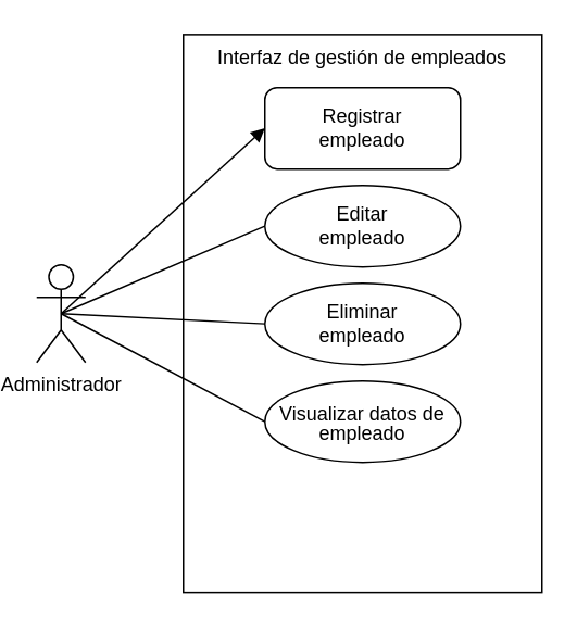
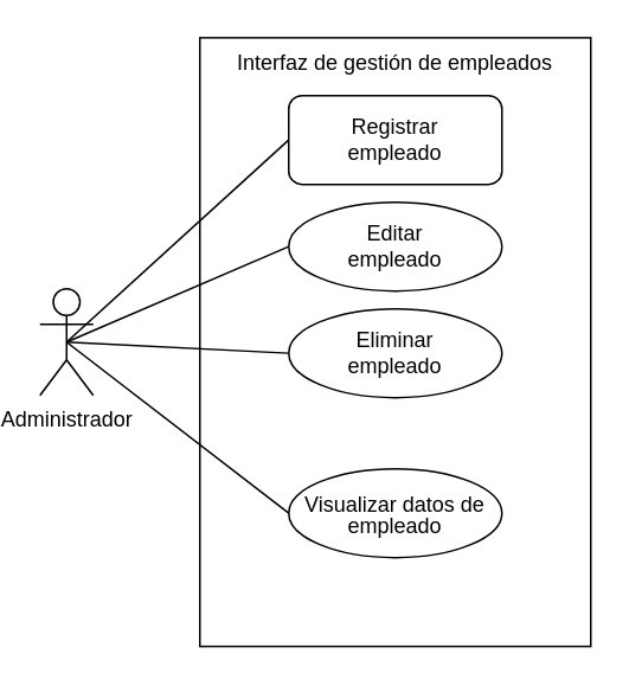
  <mxCell id="0" />
  <mxCell id="1" parent="0" />
  <mxCell id="2" value="Administrador" style="shape=umlActor;verticalLabelPosition=bottom;verticalAlign=top;html=1;outlineConnect=0;fillColor=none;" vertex="1" parent="1"><mxGeometry x="20" y="162" width="30" height="60" as="geometry" /></mxCell>
  <mxCell id="3" value="Interfaz de gestión de empleados" style="rounded=0;whiteSpace=wrap;html=1;fillColor=none;verticalAlign=top;" vertex="1" parent="1"><mxGeometry x="110" y="20.75" width="220" height="342.5" as="geometry" /></mxCell>
  <mxCell id="4" value="Registrar&lt;br&gt;empleado" style="whiteSpace=wrap;html=1;fillColor=none;rounded=1;" vertex="1" parent="1"><mxGeometry x="160" y="53.25" width="120" height="50" as="geometry" /></mxCell>
  <mxCell id="5" value="Editar&lt;br&gt;empleado" style="ellipse;whiteSpace=wrap;html=1;fillColor=none;" vertex="1" parent="1"><mxGeometry x="160" y="113.25" width="120" height="50" as="geometry" /></mxCell>
  <mxCell id="6" value="Eliminar &lt;br&gt;empleado" style="ellipse;whiteSpace=wrap;html=1;fillColor=none;" vertex="1" parent="1"><mxGeometry x="160" y="173.25" width="120" height="50" as="geometry" /></mxCell>
- <mxCell id="7" value="&lt;p style=&quot;line-height: 100%;&quot;&gt;Visualizar datos de empleado&lt;/p&gt;" style="ellipse;whiteSpace=wrap;html=1;fillColor=none;spacingTop=2;" vertex="1" parent="1"><mxGeometry x="160" y="233.25" width="120" height="50" as="geometry" /></mxCell>
- <mxCell id="8" value="" style="endArrow=block;html=1;rounded=0;entryX=0;entryY=0.5;entryDx=0;entryDy=0;exitX=0.5;exitY=0.5;exitDx=0;exitDy=0;exitPerimeter=0;" edge="1" parent="1" source="2" target="4"><mxGeometry width="50" height="50" relative="1" as="geometry"><mxPoint x="-10" y="137" as="sourcePoint" /><mxPoint x="40" y="87" as="targetPoint" /></mxGeometry></mxCell>
+ <mxCell id="7" value="&lt;p style=&quot;line-height: 100%;&quot;&gt;Visualizar datos de empleado&lt;/p&gt;" style="ellipse;whiteSpace=wrap;html=1;fillColor=none;spacingTop=2;" vertex="1" parent="1"><mxGeometry x="160" y="263.25" width="120" height="50" as="geometry" /></mxCell>
+ <mxCell id="8" value="" style="endArrow=none;html=1;rounded=0;entryX=0;entryY=0.5;entryDx=0;entryDy=0;exitX=0.5;exitY=0.5;exitDx=0;exitDy=0;exitPerimeter=0;" edge="1" parent="1" source="2" target="4"><mxGeometry width="50" height="50" relative="1" as="geometry"><mxPoint x="-10" y="137" as="sourcePoint" /><mxPoint x="40" y="87" as="targetPoint" /></mxGeometry></mxCell>
  <mxCell id="9" value="" style="endArrow=none;html=1;rounded=0;entryX=0;entryY=0.5;entryDx=0;entryDy=0;exitX=0.5;exitY=0.5;exitDx=0;exitDy=0;exitPerimeter=0;" edge="1" parent="1" source="2" target="5"><mxGeometry width="50" height="50" relative="1" as="geometry"><mxPoint x="45" y="202" as="sourcePoint" /><mxPoint x="170" y="88" as="targetPoint" /></mxGeometry></mxCell>
  <mxCell id="10" value="" style="endArrow=none;html=1;rounded=0;entryX=0;entryY=0.5;entryDx=0;entryDy=0;exitX=0.5;exitY=0.5;exitDx=0;exitDy=0;exitPerimeter=0;" edge="1" parent="1" source="2" target="6"><mxGeometry width="50" height="50" relative="1" as="geometry"><mxPoint x="45" y="202" as="sourcePoint" /><mxPoint x="170" y="148" as="targetPoint" /></mxGeometry></mxCell>
  <mxCell id="11" value="" style="endArrow=none;html=1;rounded=0;entryX=0;entryY=0.5;entryDx=0;entryDy=0;exitX=0.5;exitY=0.5;exitDx=0;exitDy=0;exitPerimeter=0;" edge="1" parent="1" source="2" target="7"><mxGeometry width="50" height="50" relative="1" as="geometry"><mxPoint x="45" y="202" as="sourcePoint" /><mxPoint x="170" y="208" as="targetPoint" /></mxGeometry></mxCell>
